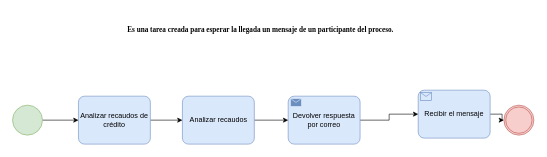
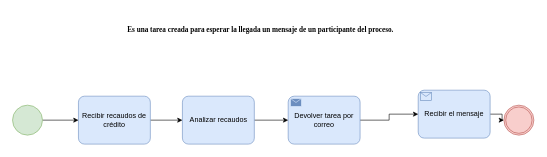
  <mxCell id="0" />
  <mxCell id="1" parent="0" />
  <mxCell id="2" value="" style="edgeStyle=orthogonalEdgeStyle;rounded=0;orthogonalLoop=1;jettySize=auto;html=1;" edge="1" parent="1" source="3" target="10"><mxGeometry relative="1" as="geometry" /></mxCell>
  <mxCell id="3" value="Recibir el mensaje" style="points=[[0.25,0,0],[0.5,0,0],[0.75,0,0],[1,0.25,0],[1,0.5,0],[1,0.75,0],[0.75,1,0],[0.5,1,0],[0.25,1,0],[0,0.75,0],[0,0.5,0],[0,0.25,0]];shape=mxgraph.bpmn.task;whiteSpace=wrap;rectStyle=rounded;size=10;html=1;taskMarker=receive;fillColor=#dae8fc;strokeColor=#6c8ebf;" vertex="1" parent="1"><mxGeometry x="697" y="150" width="120" height="80" as="geometry" /></mxCell>
  <mxCell id="4" value="" style="edgeStyle=orthogonalEdgeStyle;rounded=0;orthogonalLoop=1;jettySize=auto;html=1;" edge="1" parent="1" source="5" target="3"><mxGeometry relative="1" as="geometry" /></mxCell>
- <mxCell id="5" value="Devolver respuesta por correo" style="points=[[0.25,0,0],[0.5,0,0],[0.75,0,0],[1,0.25,0],[1,0.5,0],[1,0.75,0],[0.75,1,0],[0.5,1,0],[0.25,1,0],[0,0.75,0],[0,0.5,0],[0,0.25,0]];shape=mxgraph.bpmn.task;whiteSpace=wrap;rectStyle=rounded;size=10;html=1;taskMarker=send;fillColor=#dae8fc;strokeColor=#6c8ebf;" vertex="1" parent="1"><mxGeometry x="480" y="160" width="120" height="80" as="geometry" /></mxCell>
+ <mxCell id="5" value="Devolver tarea por correo" style="points=[[0.25,0,0],[0.5,0,0],[0.75,0,0],[1,0.25,0],[1,0.5,0],[1,0.75,0],[0.75,1,0],[0.5,1,0],[0.25,1,0],[0,0.75,0],[0,0.5,0],[0,0.25,0]];shape=mxgraph.bpmn.task;whiteSpace=wrap;rectStyle=rounded;size=10;html=1;taskMarker=send;fillColor=#dae8fc;strokeColor=#6c8ebf;" vertex="1" parent="1"><mxGeometry x="480" y="160" width="120" height="80" as="geometry" /></mxCell>
  <mxCell id="6" value="" style="edgeStyle=orthogonalEdgeStyle;rounded=0;orthogonalLoop=1;jettySize=auto;html=1;" edge="1" parent="1" source="7" target="12"><mxGeometry relative="1" as="geometry" /></mxCell>
- <mxCell id="7" value="Analizar recaudos de crédito" style="points=[[0.25,0,0],[0.5,0,0],[0.75,0,0],[1,0.25,0],[1,0.5,0],[1,0.75,0],[0.75,1,0],[0.5,1,0],[0.25,1,0],[0,0.75,0],[0,0.5,0],[0,0.25,0]];shape=mxgraph.bpmn.task;whiteSpace=wrap;rectStyle=rounded;size=10;html=1;taskMarker=abstract;fillColor=#dae8fc;strokeColor=#6c8ebf;" vertex="1" parent="1"><mxGeometry x="130" y="160" width="120" height="80" as="geometry" /></mxCell>
+ <mxCell id="7" value="Recibir recaudos de crédito" style="points=[[0.25,0,0],[0.5,0,0],[0.75,0,0],[1,0.25,0],[1,0.5,0],[1,0.75,0],[0.75,1,0],[0.5,1,0],[0.25,1,0],[0,0.75,0],[0,0.5,0],[0,0.25,0]];shape=mxgraph.bpmn.task;whiteSpace=wrap;rectStyle=rounded;size=10;html=1;taskMarker=abstract;fillColor=#dae8fc;strokeColor=#6c8ebf;" vertex="1" parent="1"><mxGeometry x="130" y="160" width="120" height="80" as="geometry" /></mxCell>
  <mxCell id="8" value="" style="edgeStyle=orthogonalEdgeStyle;rounded=0;orthogonalLoop=1;jettySize=auto;html=1;" edge="1" parent="1" source="9" target="7"><mxGeometry relative="1" as="geometry" /></mxCell>
  <mxCell id="9" value="" style="points=[[0.145,0.145,0],[0.5,0,0],[0.855,0.145,0],[1,0.5,0],[0.855,0.855,0],[0.5,1,0],[0.145,0.855,0],[0,0.5,0]];shape=mxgraph.bpmn.event;html=1;verticalLabelPosition=bottom;labelBackgroundColor=#ffffff;verticalAlign=top;align=center;perimeter=ellipsePerimeter;outlineConnect=0;aspect=fixed;outline=standard;symbol=general;fillColor=#d5e8d4;strokeColor=#82b366;" vertex="1" parent="1"><mxGeometry x="20" y="175" width="50" height="50" as="geometry" /></mxCell>
  <mxCell id="10" value="" style="points=[[0.145,0.145,0],[0.5,0,0],[0.855,0.145,0],[1,0.5,0],[0.855,0.855,0],[0.5,1,0],[0.145,0.855,0],[0,0.5,0]];shape=mxgraph.bpmn.event;html=1;verticalLabelPosition=bottom;labelBackgroundColor=#ffffff;verticalAlign=top;align=center;perimeter=ellipsePerimeter;outlineConnect=0;aspect=fixed;outline=throwing;symbol=general;fillColor=#f8cecc;strokeColor=#b85450;" vertex="1" parent="1"><mxGeometry x="840" y="175" width="50" height="50" as="geometry" /></mxCell>
  <mxCell id="11" value="" style="edgeStyle=orthogonalEdgeStyle;rounded=0;orthogonalLoop=1;jettySize=auto;html=1;" edge="1" parent="1" source="12" target="5"><mxGeometry relative="1" as="geometry" /></mxCell>
  <mxCell id="12" value="Analizar recaudos" style="points=[[0.25,0,0],[0.5,0,0],[0.75,0,0],[1,0.25,0],[1,0.5,0],[1,0.75,0],[0.75,1,0],[0.5,1,0],[0.25,1,0],[0,0.75,0],[0,0.5,0],[0,0.25,0]];shape=mxgraph.bpmn.task;whiteSpace=wrap;rectStyle=rounded;size=10;html=1;taskMarker=abstract;fillColor=#dae8fc;strokeColor=#6c8ebf;" vertex="1" parent="1"><mxGeometry x="303.5" y="160" width="120" height="80" as="geometry" /></mxCell>
  <mxCell id="13" value="&lt;h4&gt;&lt;font face=&quot;Georgia&quot;&gt;Es una tarea creada para esperar la llegada un mensaje de un participante del proceso.&lt;/font&gt;&lt;/h4&gt;" style="text;whiteSpace=wrap;html=1;" vertex="1" parent="1"><mxGeometry x="210" y="20" width="553" height="50" as="geometry" /></mxCell>
